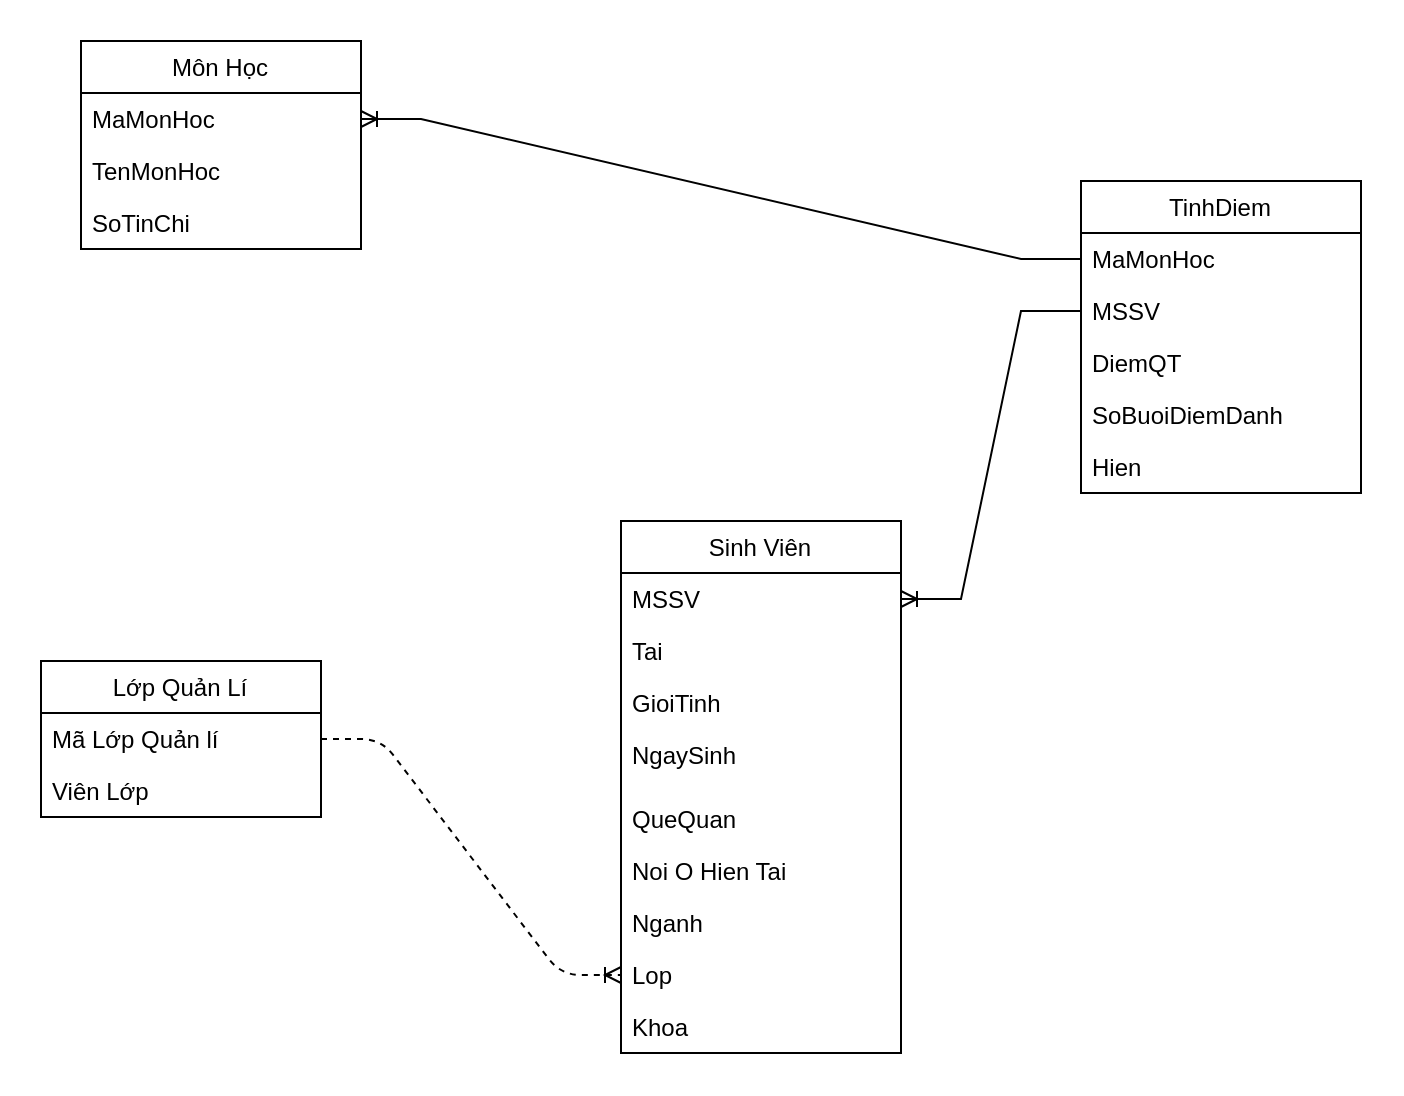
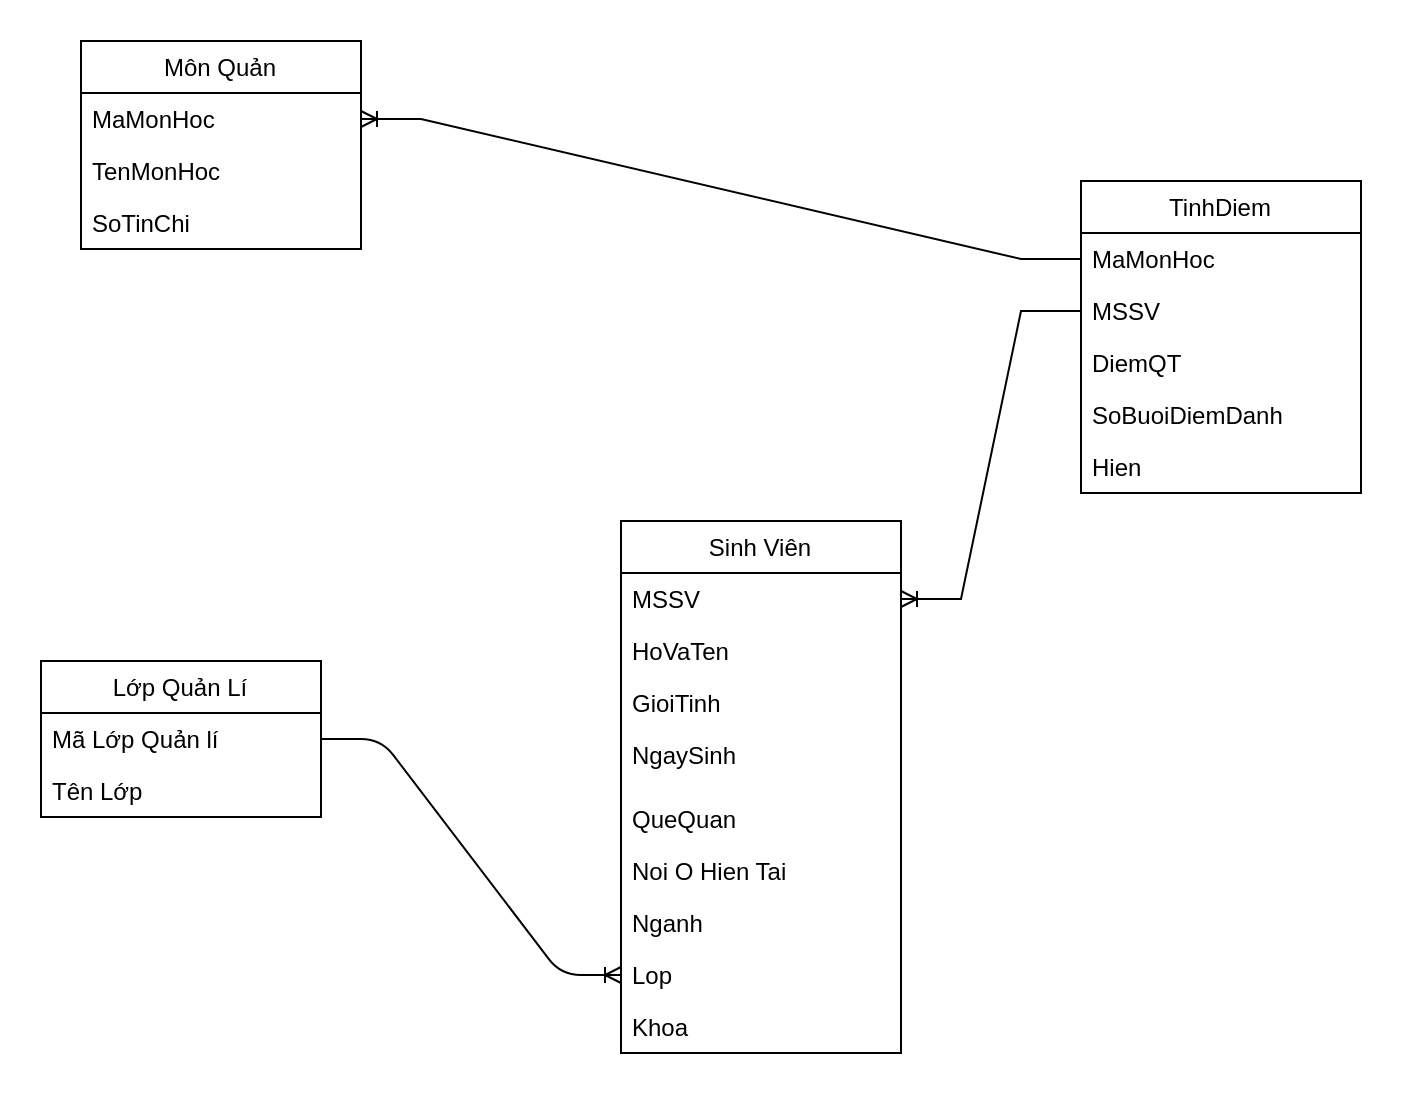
  <mxCell id="0" />
  <mxCell id="1" parent="0" />
- <mxCell id="2" value="Môn Học" style="swimlane;fontStyle=0;childLayout=stackLayout;horizontal=1;startSize=26;fillColor=none;horizontalStack=0;resizeParent=1;resizeParentMax=0;resizeLast=0;collapsible=1;marginBottom=0;" parent="1" vertex="1"><mxGeometry x="40" y="20" width="140" height="104" as="geometry" /></mxCell>
+ <mxCell id="2" value="Môn Quản" style="swimlane;fontStyle=0;childLayout=stackLayout;horizontal=1;startSize=26;fillColor=none;horizontalStack=0;resizeParent=1;resizeParentMax=0;resizeLast=0;collapsible=1;marginBottom=0;" parent="1" vertex="1"><mxGeometry x="40" y="20" width="140" height="104" as="geometry" /></mxCell>
  <mxCell id="3" value="MaMonHoc" style="text;strokeColor=none;fillColor=none;align=left;verticalAlign=top;spacingLeft=4;spacingRight=4;overflow=hidden;rotatable=0;points=[[0,0.5],[1,0.5]];portConstraint=eastwest;" parent="2" vertex="1"><mxGeometry y="26" width="140" height="26" as="geometry" /></mxCell>
  <mxCell id="4" value="TenMonHoc" style="text;strokeColor=none;fillColor=none;align=left;verticalAlign=top;spacingLeft=4;spacingRight=4;overflow=hidden;rotatable=0;points=[[0,0.5],[1,0.5]];portConstraint=eastwest;" parent="2" vertex="1"><mxGeometry y="52" width="140" height="26" as="geometry" /></mxCell>
  <mxCell id="5" value="SoTinChi" style="text;strokeColor=none;fillColor=none;align=left;verticalAlign=top;spacingLeft=4;spacingRight=4;overflow=hidden;rotatable=0;points=[[0,0.5],[1,0.5]];portConstraint=eastwest;" parent="2" vertex="1"><mxGeometry y="78" width="140" height="26" as="geometry" /></mxCell>
  <mxCell id="6" value="Sinh Viên" style="swimlane;fontStyle=0;childLayout=stackLayout;horizontal=1;startSize=26;fillColor=none;horizontalStack=0;resizeParent=1;resizeParentMax=0;resizeLast=0;collapsible=1;marginBottom=0;" parent="1" vertex="1"><mxGeometry x="310" y="260" width="140" height="266" as="geometry" /></mxCell>
  <mxCell id="7" value="MSSV" style="text;strokeColor=none;fillColor=none;align=left;verticalAlign=top;spacingLeft=4;spacingRight=4;overflow=hidden;rotatable=0;points=[[0,0.5],[1,0.5]];portConstraint=eastwest;" parent="6" vertex="1"><mxGeometry y="26" width="140" height="26" as="geometry" /></mxCell>
- <mxCell id="8" value="Tai" style="text;strokeColor=none;fillColor=none;align=left;verticalAlign=top;spacingLeft=4;spacingRight=4;overflow=hidden;rotatable=0;points=[[0,0.5],[1,0.5]];portConstraint=eastwest;" parent="6" vertex="1"><mxGeometry y="52" width="140" height="26" as="geometry" /></mxCell>
+ <mxCell id="8" value="HoVaTen" style="text;strokeColor=none;fillColor=none;align=left;verticalAlign=top;spacingLeft=4;spacingRight=4;overflow=hidden;rotatable=0;points=[[0,0.5],[1,0.5]];portConstraint=eastwest;" parent="6" vertex="1"><mxGeometry y="52" width="140" height="26" as="geometry" /></mxCell>
  <mxCell id="9" value="GioiTinh" style="text;strokeColor=none;fillColor=none;align=left;verticalAlign=top;spacingLeft=4;spacingRight=4;overflow=hidden;rotatable=0;points=[[0,0.5],[1,0.5]];portConstraint=eastwest;" parent="6" vertex="1"><mxGeometry y="78" width="140" height="26" as="geometry" /></mxCell>
  <mxCell id="10" value="NgaySinh" style="text;strokeColor=none;fillColor=none;align=left;verticalAlign=top;spacingLeft=4;spacingRight=4;overflow=hidden;rotatable=0;points=[[0,0.5],[1,0.5]];portConstraint=eastwest;" parent="6" vertex="1"><mxGeometry y="104" width="140" height="32" as="geometry" /></mxCell>
  <mxCell id="11" value="QueQuan" style="text;strokeColor=none;fillColor=none;align=left;verticalAlign=top;spacingLeft=4;spacingRight=4;overflow=hidden;rotatable=0;points=[[0,0.5],[1,0.5]];portConstraint=eastwest;" parent="6" vertex="1"><mxGeometry y="136" width="140" height="26" as="geometry" /></mxCell>
  <mxCell id="12" value="Noi O Hien Tai" style="text;strokeColor=none;fillColor=none;align=left;verticalAlign=top;spacingLeft=4;spacingRight=4;overflow=hidden;rotatable=0;points=[[0,0.5],[1,0.5]];portConstraint=eastwest;" vertex="1" parent="6"><mxGeometry y="162" width="140" height="26" as="geometry" /></mxCell>
  <mxCell id="13" value="Nganh" style="text;strokeColor=none;fillColor=none;align=left;verticalAlign=top;spacingLeft=4;spacingRight=4;overflow=hidden;rotatable=0;points=[[0,0.5],[1,0.5]];portConstraint=eastwest;" parent="6" vertex="1"><mxGeometry y="188" width="140" height="26" as="geometry" /></mxCell>
  <mxCell id="14" value="Lop" style="text;strokeColor=none;fillColor=none;align=left;verticalAlign=top;spacingLeft=4;spacingRight=4;overflow=hidden;rotatable=0;points=[[0,0.5],[1,0.5]];portConstraint=eastwest;" parent="6" vertex="1"><mxGeometry y="214" width="140" height="26" as="geometry" /></mxCell>
  <mxCell id="15" value="Khoa" style="text;strokeColor=none;fillColor=none;align=left;verticalAlign=top;spacingLeft=4;spacingRight=4;overflow=hidden;rotatable=0;points=[[0,0.5],[1,0.5]];portConstraint=eastwest;" parent="6" vertex="1"><mxGeometry y="240" width="140" height="26" as="geometry" /></mxCell>
  <mxCell id="16" value="TinhDiem" style="swimlane;fontStyle=0;childLayout=stackLayout;horizontal=1;startSize=26;fillColor=none;horizontalStack=0;resizeParent=1;resizeParentMax=0;resizeLast=0;collapsible=1;marginBottom=0;" parent="1" vertex="1"><mxGeometry x="540" y="90" width="140" height="156" as="geometry" /></mxCell>
  <mxCell id="17" value="MaMonHoc" style="text;strokeColor=none;fillColor=none;align=left;verticalAlign=top;spacingLeft=4;spacingRight=4;overflow=hidden;rotatable=0;points=[[0,0.5],[1,0.5]];portConstraint=eastwest;" parent="16" vertex="1"><mxGeometry y="26" width="140" height="26" as="geometry" /></mxCell>
  <mxCell id="18" value="MSSV" style="text;strokeColor=none;fillColor=none;align=left;verticalAlign=top;spacingLeft=4;spacingRight=4;overflow=hidden;rotatable=0;points=[[0,0.5],[1,0.5]];portConstraint=eastwest;" parent="16" vertex="1"><mxGeometry y="52" width="140" height="26" as="geometry" /></mxCell>
  <mxCell id="19" value="DiemQT" style="text;strokeColor=none;fillColor=none;align=left;verticalAlign=top;spacingLeft=4;spacingRight=4;overflow=hidden;rotatable=0;points=[[0,0.5],[1,0.5]];portConstraint=eastwest;" parent="16" vertex="1"><mxGeometry y="78" width="140" height="26" as="geometry" /></mxCell>
  <mxCell id="20" value="SoBuoiDiemDanh" style="text;strokeColor=none;fillColor=none;align=left;verticalAlign=top;spacingLeft=4;spacingRight=4;overflow=hidden;rotatable=0;points=[[0,0.5],[1,0.5]];portConstraint=eastwest;" vertex="1" parent="16"><mxGeometry y="104" width="140" height="26" as="geometry" /></mxCell>
  <mxCell id="21" value="Hien" style="text;strokeColor=none;fillColor=none;align=left;verticalAlign=top;spacingLeft=4;spacingRight=4;overflow=hidden;rotatable=0;points=[[0,0.5],[1,0.5]];portConstraint=eastwest;" parent="16" vertex="1"><mxGeometry y="130" width="140" height="26" as="geometry" /></mxCell>
  <mxCell id="22" value="" style="edgeStyle=entityRelationEdgeStyle;fontSize=12;html=1;endArrow=ERoneToMany;rounded=0;entryX=1;entryY=0.5;entryDx=0;entryDy=0;exitX=0;exitY=0.5;exitDx=0;exitDy=0;" parent="1" source="17" target="3" edge="1"><mxGeometry width="100" height="100" relative="1" as="geometry"><mxPoint x="270" y="390" as="sourcePoint" /><mxPoint x="370" y="290" as="targetPoint" /></mxGeometry></mxCell>
  <mxCell id="23" value="" style="edgeStyle=entityRelationEdgeStyle;fontSize=12;html=1;endArrow=ERoneToMany;rounded=0;exitX=0;exitY=0.5;exitDx=0;exitDy=0;entryX=1;entryY=0.5;entryDx=0;entryDy=0;" parent="1" source="18" target="7" edge="1"><mxGeometry width="100" height="100" relative="1" as="geometry"><mxPoint x="370" y="139" as="sourcePoint" /><mxPoint x="250" y="260" as="targetPoint" /></mxGeometry></mxCell>
  <mxCell id="24" value="Lớp Quản Lí" style="swimlane;fontStyle=0;childLayout=stackLayout;horizontal=1;startSize=26;fillColor=none;horizontalStack=0;resizeParent=1;resizeParentMax=0;resizeLast=0;collapsible=1;marginBottom=0;" vertex="1" parent="1"><mxGeometry x="20" y="330" width="140" height="78" as="geometry" /></mxCell>
  <mxCell id="25" value="Mã Lớp Quản lí" style="text;strokeColor=none;fillColor=none;align=left;verticalAlign=top;spacingLeft=4;spacingRight=4;overflow=hidden;rotatable=0;points=[[0,0.5],[1,0.5]];portConstraint=eastwest;" vertex="1" parent="24"><mxGeometry y="26" width="140" height="26" as="geometry" /></mxCell>
- <mxCell id="26" value="Viên Lớp" style="text;strokeColor=none;fillColor=none;align=left;verticalAlign=top;spacingLeft=4;spacingRight=4;overflow=hidden;rotatable=0;points=[[0,0.5],[1,0.5]];portConstraint=eastwest;" vertex="1" parent="24"><mxGeometry y="52" width="140" height="26" as="geometry" /></mxCell>
- <mxCell id="27" value="" style="edgeStyle=entityRelationEdgeStyle;fontSize=12;html=1;endArrow=ERoneToMany;entryX=0;entryY=0.5;entryDx=0;entryDy=0;exitX=1;exitY=0.5;exitDx=0;exitDy=0;dashed=1;" edge="1" parent="1" source="25" target="14"><mxGeometry width="100" height="100" relative="1" as="geometry"><mxPoint x="240" y="460" as="sourcePoint" /><mxPoint x="340" y="360" as="targetPoint" /></mxGeometry></mxCell>
+ <mxCell id="26" value="Tên Lớp" style="text;strokeColor=none;fillColor=none;align=left;verticalAlign=top;spacingLeft=4;spacingRight=4;overflow=hidden;rotatable=0;points=[[0,0.5],[1,0.5]];portConstraint=eastwest;" vertex="1" parent="24"><mxGeometry y="52" width="140" height="26" as="geometry" /></mxCell>
+ <mxCell id="27" value="" style="edgeStyle=entityRelationEdgeStyle;fontSize=12;html=1;endArrow=ERoneToMany;entryX=0;entryY=0.5;entryDx=0;entryDy=0;exitX=1;exitY=0.5;exitDx=0;exitDy=0;" edge="1" parent="1" source="25" target="14"><mxGeometry width="100" height="100" relative="1" as="geometry"><mxPoint x="240" y="460" as="sourcePoint" /><mxPoint x="340" y="360" as="targetPoint" /></mxGeometry></mxCell>
